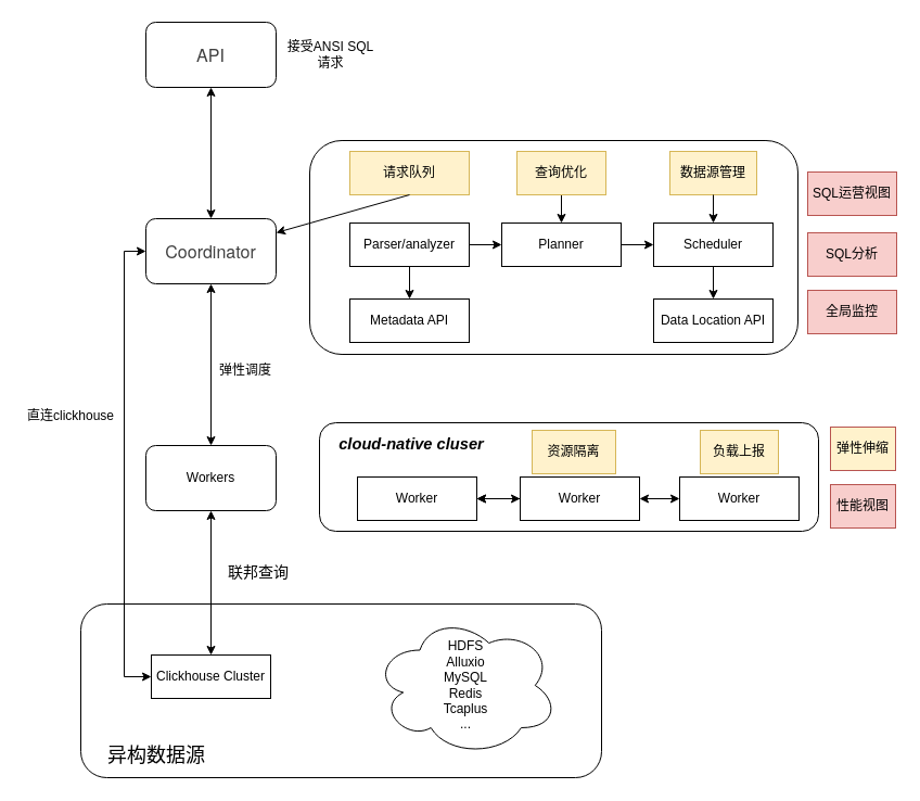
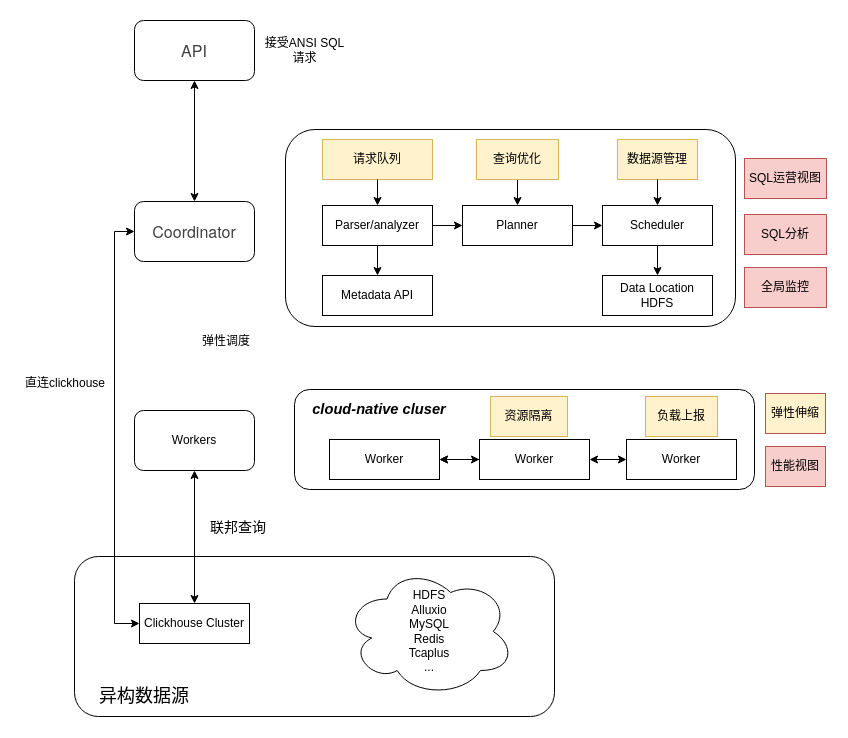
  <mxCell id="0" />
  <mxCell id="1" parent="0" />
  <mxCell id="2" value="" style="group" vertex="1" connectable="0" parent="1"><mxGeometry x="20" y="20" width="806" height="696" as="geometry" /></mxCell>
  <mxCell id="3" value="" style="rounded=1;whiteSpace=wrap;html=1;" vertex="1" parent="2"><mxGeometry x="54" y="536" width="480" height="160" as="geometry" /></mxCell>
  <mxCell id="4" value="" style="rounded=1;whiteSpace=wrap;html=1;" vertex="1" parent="2"><mxGeometry x="265" y="109" width="450" height="197" as="geometry" /></mxCell>
  <mxCell id="5" value="" style="rounded=1;whiteSpace=wrap;html=1;" vertex="1" parent="2"><mxGeometry x="274" y="369" width="460" height="100" as="geometry" /></mxCell>
  <mxCell id="6" value="&lt;span style=&quot;color: rgba(0 , 0 , 0 , 0.75) ; font-family: &amp;#34;helvetica neue&amp;#34; , &amp;#34;helvetica&amp;#34; , sans-serif ; font-size: 16px ; text-align: left ; background-color: rgb(255 , 255 , 255)&quot;&gt;Coordinator&lt;/span&gt;" style="rounded=1;whiteSpace=wrap;html=1;" vertex="1" parent="2"><mxGeometry x="114" y="181" width="120" height="60" as="geometry" /></mxCell>
  <mxCell id="7" value="Workers" style="rounded=1;whiteSpace=wrap;html=1;" vertex="1" parent="2"><mxGeometry x="114" y="390" width="120" height="60" as="geometry" /></mxCell>
  <mxCell id="8" value="Parser/analyzer" style="rounded=0;whiteSpace=wrap;html=1;" vertex="1" parent="2"><mxGeometry x="302" y="185" width="110" height="40" as="geometry" /></mxCell>
  <mxCell id="9" value="Planner" style="rounded=0;whiteSpace=wrap;html=1;" vertex="1" parent="2"><mxGeometry x="442" y="185" width="110" height="40" as="geometry" /></mxCell>
  <mxCell id="10" value="" style="edgeStyle=orthogonalEdgeStyle;rounded=0;orthogonalLoop=1;jettySize=auto;html=1;" edge="1" parent="2" source="8" target="9"><mxGeometry relative="1" as="geometry" /></mxCell>
  <mxCell id="11" value="Scheduler" style="rounded=0;whiteSpace=wrap;html=1;" vertex="1" parent="2"><mxGeometry x="582" y="185" width="110" height="40" as="geometry" /></mxCell>
  <mxCell id="12" value="" style="edgeStyle=orthogonalEdgeStyle;rounded=0;orthogonalLoop=1;jettySize=auto;html=1;" edge="1" parent="2" source="9" target="11"><mxGeometry relative="1" as="geometry" /></mxCell>
  <mxCell id="13" value="Metadata API" style="rounded=0;whiteSpace=wrap;html=1;" vertex="1" parent="2"><mxGeometry x="302" y="255" width="110" height="40" as="geometry" /></mxCell>
  <mxCell id="14" value="" style="edgeStyle=orthogonalEdgeStyle;rounded=0;orthogonalLoop=1;jettySize=auto;html=1;startArrow=none;startFill=0;endArrow=classic;endFill=1;" edge="1" parent="2" source="8" target="13"><mxGeometry relative="1" as="geometry" /></mxCell>
- <mxCell id="15" value="Data Location API" style="rounded=0;whiteSpace=wrap;html=1;" vertex="1" parent="2"><mxGeometry x="582" y="255" width="110" height="40" as="geometry" /></mxCell>
+ <mxCell id="15" value="Data Location HDFS" style="rounded=0;whiteSpace=wrap;html=1;" vertex="1" parent="2"><mxGeometry x="582" y="255" width="110" height="40" as="geometry" /></mxCell>
  <mxCell id="16" value="" style="edgeStyle=orthogonalEdgeStyle;rounded=0;orthogonalLoop=1;jettySize=auto;html=1;" edge="1" parent="2" source="11" target="15"><mxGeometry relative="1" as="geometry" /></mxCell>
  <mxCell id="17" value="Worker" style="rounded=0;whiteSpace=wrap;html=1;" vertex="1" parent="2"><mxGeometry x="309" y="419" width="110" height="40" as="geometry" /></mxCell>
  <mxCell id="18" value="" style="edgeStyle=orthogonalEdgeStyle;rounded=0;orthogonalLoop=1;jettySize=auto;html=1;startArrow=classic;startFill=1;" edge="1" parent="2" source="20" target="17"><mxGeometry relative="1" as="geometry" /></mxCell>
  <mxCell id="19" value="Worker" style="rounded=0;whiteSpace=wrap;html=1;" vertex="1" parent="2"><mxGeometry x="606" y="419" width="110" height="40" as="geometry" /></mxCell>
  <mxCell id="20" value="Worker" style="rounded=0;whiteSpace=wrap;html=1;" vertex="1" parent="2"><mxGeometry x="459" y="419" width="110" height="40" as="geometry" /></mxCell>
  <mxCell id="21" value="" style="edgeStyle=orthogonalEdgeStyle;rounded=0;orthogonalLoop=1;jettySize=auto;html=1;startArrow=classic;startFill=1;" edge="1" parent="2" source="20" target="19"><mxGeometry relative="1" as="geometry" /></mxCell>
  <mxCell id="22" value="" style="edgeStyle=orthogonalEdgeStyle;rounded=0;orthogonalLoop=1;jettySize=auto;html=1;startArrow=classic;startFill=1;endArrow=none;" edge="1" parent="2" source="17" target="20"><mxGeometry relative="1" as="geometry"><mxPoint x="419" y="439" as="sourcePoint" /><mxPoint x="589" y="439" as="targetPoint" /></mxGeometry></mxCell>
  <mxCell id="23" value="&lt;span style=&quot;color: rgba(0 , 0 , 0 , 0.75) ; font-family: &amp;#34;helvetica neue&amp;#34; , &amp;#34;helvetica&amp;#34; , sans-serif ; font-size: 16px ; text-align: left ; background-color: rgb(255 , 255 , 255)&quot;&gt;API&lt;/span&gt;" style="rounded=1;whiteSpace=wrap;html=1;" vertex="1" parent="2"><mxGeometry x="114" width="120" height="60" as="geometry" /></mxCell>
  <mxCell id="24" value="Clickhouse Cluster" style="rounded=0;whiteSpace=wrap;html=1;" vertex="1" parent="2"><mxGeometry x="119" y="583" width="110" height="40" as="geometry" /></mxCell>
  <mxCell id="25" value="HDFS&lt;br&gt;Alluxio&lt;br&gt;MySQL&lt;br&gt;Redis&lt;br&gt;Tcaplus&lt;br&gt;..." style="ellipse;shape=cloud;whiteSpace=wrap;html=1;" vertex="1" parent="2"><mxGeometry x="324" y="546" width="170" height="130" as="geometry" /></mxCell>
  <mxCell id="26" value="&lt;p style=&quot;margin-top: 0pt ; margin-bottom: 0pt ; margin-left: 0in ; text-align: left ; direction: ltr ; unicode-bidi: embed ; word-break: normal&quot;&gt;&lt;span style=&quot;font-size: 11pt ; font-weight: bold ; font-style: italic&quot;&gt;cloud-native cluser&lt;/span&gt;&lt;/p&gt;" style="text;html=1;strokeColor=none;fillColor=none;align=center;verticalAlign=middle;whiteSpace=wrap;rounded=0;" vertex="1" parent="2"><mxGeometry x="284" y="379" width="150" height="20" as="geometry" /></mxCell>
  <mxCell id="27" value="资源隔离" style="rounded=0;whiteSpace=wrap;html=1;fillColor=#fff2cc;strokeColor=#d6b656;" vertex="1" parent="2"><mxGeometry x="470" y="376" width="77" height="40" as="geometry" /></mxCell>
  <mxCell id="28" value="弹性伸缩" style="rounded=0;whiteSpace=wrap;html=1;fillColor=#fff2cc;strokeColor=#b85450;" vertex="1" parent="2"><mxGeometry x="745" y="373" width="60" height="40" as="geometry" /></mxCell>
  <mxCell id="29" value="SQL分析" style="rounded=0;whiteSpace=wrap;html=1;fillColor=#f8cecc;strokeColor=#b85450;" vertex="1" parent="2"><mxGeometry x="724" y="194" width="82" height="40" as="geometry" /></mxCell>
  <mxCell id="30" value="SQL运营视图" style="rounded=0;whiteSpace=wrap;html=1;fillColor=#f8cecc;strokeColor=#b85450;" vertex="1" parent="2"><mxGeometry x="724" y="138" width="82" height="40" as="geometry" /></mxCell>
  <mxCell id="31" value="请求队列" style="rounded=0;whiteSpace=wrap;html=1;fillColor=#fff2cc;strokeColor=#d6b656;" vertex="1" parent="2"><mxGeometry x="302" y="119" width="110" height="40" as="geometry" /></mxCell>
- <mxCell id="32" value="" style="endArrow=classic;html=1;exitX=0.5;exitY=1;exitDx=0;exitDy=0;" edge="1" parent="2" source="31" target="6"><mxGeometry width="50" height="50" relative="1" as="geometry"><mxPoint x="264" y="399" as="sourcePoint" /><mxPoint x="314" y="349" as="targetPoint" /></mxGeometry></mxCell>
+ <mxCell id="32" value="" style="endArrow=classic;html=1;exitX=0.5;exitY=1;exitDx=0;exitDy=0;entryX=0.5;entryY=0;entryDx=0;entryDy=0;" edge="1" parent="2" source="31" target="8"><mxGeometry width="50" height="50" relative="1" as="geometry"><mxPoint x="264" y="399" as="sourcePoint" /><mxPoint x="314" y="349" as="targetPoint" /></mxGeometry></mxCell>
  <mxCell id="33" value="数据源管理" style="rounded=0;whiteSpace=wrap;html=1;fillColor=#fff2cc;strokeColor=#d6b656;" vertex="1" parent="2"><mxGeometry x="597" y="119" width="80" height="40" as="geometry" /></mxCell>
  <mxCell id="34" value="负载上报" style="rounded=0;whiteSpace=wrap;html=1;fillColor=#fff2cc;strokeColor=#d6b656;" vertex="1" parent="2"><mxGeometry x="625" y="376" width="72" height="40" as="geometry" /></mxCell>
  <mxCell id="35" value="性能视图" style="rounded=0;whiteSpace=wrap;html=1;fillColor=#f8cecc;strokeColor=#b85450;" vertex="1" parent="2"><mxGeometry x="745" y="426" width="60" height="40" as="geometry" /></mxCell>
  <mxCell id="36" value="" style="edgeStyle=orthogonalEdgeStyle;rounded=0;orthogonalLoop=1;jettySize=auto;html=1;startArrow=none;startFill=0;endArrow=classic;endFill=1;" edge="1" parent="2" source="37" target="9"><mxGeometry relative="1" as="geometry" /></mxCell>
  <mxCell id="37" value="查询优化" style="rounded=0;whiteSpace=wrap;html=1;fillColor=#fff2cc;strokeColor=#d6b656;" vertex="1" parent="2"><mxGeometry x="456" y="119" width="82" height="40" as="geometry" /></mxCell>
  <mxCell id="38" value="" style="endArrow=classic;html=1;exitX=0.5;exitY=1;exitDx=0;exitDy=0;" edge="1" parent="2" source="33" target="11"><mxGeometry width="50" height="50" relative="1" as="geometry"><mxPoint x="334" y="356" as="sourcePoint" /><mxPoint x="384" y="306" as="targetPoint" /></mxGeometry></mxCell>
  <mxCell id="39" style="edgeStyle=orthogonalEdgeStyle;rounded=0;orthogonalLoop=1;jettySize=auto;html=1;exitX=0;exitY=0.5;exitDx=0;exitDy=0;entryX=0;entryY=0.5;entryDx=0;entryDy=0;startArrow=classic;startFill=1;endArrow=classic;endFill=1;" edge="1" parent="2" source="6" target="24"><mxGeometry relative="1" as="geometry" /></mxCell>
  <mxCell id="40" value="" style="endArrow=classic;html=1;exitX=0.5;exitY=1;exitDx=0;exitDy=0;startArrow=classic;startFill=1;" edge="1" parent="2" source="23" target="6"><mxGeometry width="50" height="50" relative="1" as="geometry"><mxPoint x="184" y="66" as="sourcePoint" /><mxPoint x="234" y="16" as="targetPoint" /></mxGeometry></mxCell>
  <mxCell id="41" value="" style="edgeStyle=orthogonalEdgeStyle;rounded=0;orthogonalLoop=1;jettySize=auto;html=1;startArrow=classic;startFill=1;endArrow=classic;endFill=1;" edge="1" parent="2" source="7" target="24"><mxGeometry relative="1" as="geometry" /></mxCell>
- <mxCell id="42" value="" style="endArrow=classic;html=1;exitX=0.5;exitY=1;exitDx=0;exitDy=0;entryX=0.5;entryY=0;entryDx=0;entryDy=0;startArrow=classic;startFill=1;" edge="1" parent="2" source="6" target="7"><mxGeometry width="50" height="50" relative="1" as="geometry"><mxPoint x="334" y="356" as="sourcePoint" /><mxPoint x="174" y="406" as="targetPoint" /></mxGeometry></mxCell>
  <mxCell id="43" value="&lt;font style=&quot;font-size: 18px&quot;&gt;异构数据源&lt;/font&gt;" style="text;html=1;strokeColor=none;fillColor=none;align=center;verticalAlign=middle;whiteSpace=wrap;rounded=0;" vertex="1" parent="2"><mxGeometry x="64" y="666" width="120" height="20" as="geometry" /></mxCell>
  <mxCell id="44" value="直连clickhouse" style="text;html=1;strokeColor=none;fillColor=none;align=center;verticalAlign=middle;whiteSpace=wrap;rounded=0;" vertex="1" parent="2"><mxGeometry y="353" width="90" height="20" as="geometry" /></mxCell>
  <mxCell id="45" value="&lt;font style=&quot;font-size: 14px&quot;&gt;联邦查询&lt;/font&gt;" style="text;html=1;strokeColor=none;fillColor=none;align=center;verticalAlign=middle;whiteSpace=wrap;rounded=0;" vertex="1" parent="2"><mxGeometry x="188" y="497" width="60" height="20" as="geometry" /></mxCell>
  <mxCell id="46" value="全局监控" style="rounded=0;whiteSpace=wrap;html=1;fillColor=#f8cecc;strokeColor=#b85450;" vertex="1" parent="2"><mxGeometry x="724" y="247" width="82" height="40" as="geometry" /></mxCell>
  <mxCell id="47" value="接受ANSI SQL&lt;br&gt;请求" style="text;html=1;strokeColor=none;fillColor=none;align=center;verticalAlign=middle;whiteSpace=wrap;rounded=0;" vertex="1" parent="2"><mxGeometry x="236" y="10" width="97" height="40" as="geometry" /></mxCell>
  <mxCell id="48" value="弹性调度" style="text;html=1;strokeColor=none;fillColor=none;align=center;verticalAlign=middle;whiteSpace=wrap;rounded=0;" vertex="1" parent="2"><mxGeometry x="178" y="311" width="56" height="20" as="geometry" /></mxCell>
